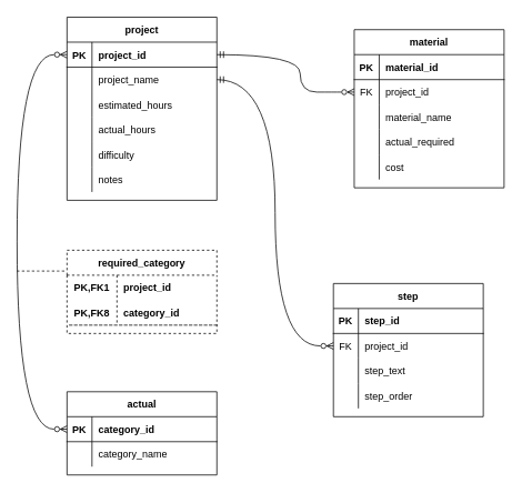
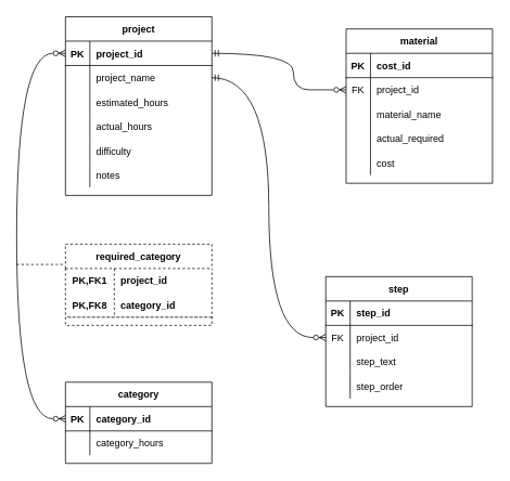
  <mxCell id="0" />
  <mxCell id="1" parent="0" />
  <mxCell id="2" value="project" style="shape=table;startSize=30;container=1;collapsible=1;childLayout=tableLayout;fixedRows=1;rowLines=0;fontStyle=1;align=center;resizeLast=1;" vertex="1" parent="1"><mxGeometry x="80" y="20" width="180" height="220" as="geometry" /></mxCell>
  <mxCell id="3" value="" style="shape=tableRow;horizontal=0;startSize=0;swimlaneHead=0;swimlaneBody=0;fillColor=none;collapsible=0;dropTarget=0;points=[[0,0.5],[1,0.5]];portConstraint=eastwest;top=0;left=0;right=0;bottom=1;" vertex="1" parent="2"><mxGeometry y="30" width="180" height="30" as="geometry" /></mxCell>
  <mxCell id="4" value="PK" style="shape=partialRectangle;connectable=0;fillColor=none;top=0;left=0;bottom=0;right=0;fontStyle=1;overflow=hidden;" vertex="1" parent="3"><mxGeometry width="30" height="30" as="geometry"><mxRectangle width="30" height="30" as="alternateBounds" /></mxGeometry></mxCell>
  <mxCell id="5" value="project_id" style="shape=partialRectangle;connectable=0;fillColor=none;top=0;left=0;bottom=0;right=0;align=left;spacingLeft=6;fontStyle=1;overflow=hidden;" vertex="1" parent="3"><mxGeometry x="30" width="150" height="30" as="geometry"><mxRectangle width="150" height="30" as="alternateBounds" /></mxGeometry></mxCell>
  <mxCell id="6" value="" style="shape=tableRow;horizontal=0;startSize=0;swimlaneHead=0;swimlaneBody=0;fillColor=none;collapsible=0;dropTarget=0;points=[[0,0.5],[1,0.5]];portConstraint=eastwest;top=0;left=0;right=0;bottom=0;" vertex="1" parent="2"><mxGeometry y="60" width="180" height="30" as="geometry" /></mxCell>
  <mxCell id="7" value="" style="shape=partialRectangle;connectable=0;fillColor=none;top=0;left=0;bottom=0;right=0;editable=1;overflow=hidden;" vertex="1" parent="6"><mxGeometry width="30" height="30" as="geometry"><mxRectangle width="30" height="30" as="alternateBounds" /></mxGeometry></mxCell>
  <mxCell id="8" value="project_name" style="shape=partialRectangle;connectable=0;fillColor=none;top=0;left=0;bottom=0;right=0;align=left;spacingLeft=6;overflow=hidden;" vertex="1" parent="6"><mxGeometry x="30" width="150" height="30" as="geometry"><mxRectangle width="150" height="30" as="alternateBounds" /></mxGeometry></mxCell>
  <mxCell id="9" value="" style="shape=tableRow;horizontal=0;startSize=0;swimlaneHead=0;swimlaneBody=0;fillColor=none;collapsible=0;dropTarget=0;points=[[0,0.5],[1,0.5]];portConstraint=eastwest;top=0;left=0;right=0;bottom=0;" vertex="1" parent="2"><mxGeometry y="90" width="180" height="30" as="geometry" /></mxCell>
  <mxCell id="10" value="" style="shape=partialRectangle;connectable=0;fillColor=none;top=0;left=0;bottom=0;right=0;editable=1;overflow=hidden;" vertex="1" parent="9"><mxGeometry width="30" height="30" as="geometry"><mxRectangle width="30" height="30" as="alternateBounds" /></mxGeometry></mxCell>
  <mxCell id="11" value="estimated_hours" style="shape=partialRectangle;connectable=0;fillColor=none;top=0;left=0;bottom=0;right=0;align=left;spacingLeft=6;overflow=hidden;" vertex="1" parent="9"><mxGeometry x="30" width="150" height="30" as="geometry"><mxRectangle width="150" height="30" as="alternateBounds" /></mxGeometry></mxCell>
  <mxCell id="12" value="" style="shape=tableRow;horizontal=0;startSize=0;swimlaneHead=0;swimlaneBody=0;fillColor=none;collapsible=0;dropTarget=0;points=[[0,0.5],[1,0.5]];portConstraint=eastwest;top=0;left=0;right=0;bottom=0;" vertex="1" parent="2"><mxGeometry y="120" width="180" height="30" as="geometry" /></mxCell>
  <mxCell id="13" value="" style="shape=partialRectangle;connectable=0;fillColor=none;top=0;left=0;bottom=0;right=0;editable=1;overflow=hidden;" vertex="1" parent="12"><mxGeometry width="30" height="30" as="geometry"><mxRectangle width="30" height="30" as="alternateBounds" /></mxGeometry></mxCell>
  <mxCell id="14" value="actual_hours" style="shape=partialRectangle;connectable=0;fillColor=none;top=0;left=0;bottom=0;right=0;align=left;spacingLeft=6;overflow=hidden;" vertex="1" parent="12"><mxGeometry x="30" width="150" height="30" as="geometry"><mxRectangle width="150" height="30" as="alternateBounds" /></mxGeometry></mxCell>
  <mxCell id="15" style="shape=tableRow;horizontal=0;startSize=0;swimlaneHead=0;swimlaneBody=0;fillColor=none;collapsible=0;dropTarget=0;points=[[0,0.5],[1,0.5]];portConstraint=eastwest;top=0;left=0;right=0;bottom=0;" vertex="1" parent="2"><mxGeometry y="150" width="180" height="30" as="geometry" /></mxCell>
  <mxCell id="16" style="shape=partialRectangle;connectable=0;fillColor=none;top=0;left=0;bottom=0;right=0;editable=1;overflow=hidden;" vertex="1" parent="15"><mxGeometry width="30" height="30" as="geometry"><mxRectangle width="30" height="30" as="alternateBounds" /></mxGeometry></mxCell>
  <mxCell id="17" value="difficulty" style="shape=partialRectangle;connectable=0;fillColor=none;top=0;left=0;bottom=0;right=0;align=left;spacingLeft=6;overflow=hidden;" vertex="1" parent="15"><mxGeometry x="30" width="150" height="30" as="geometry"><mxRectangle width="150" height="30" as="alternateBounds" /></mxGeometry></mxCell>
  <mxCell id="18" style="shape=tableRow;horizontal=0;startSize=0;swimlaneHead=0;swimlaneBody=0;fillColor=none;collapsible=0;dropTarget=0;points=[[0,0.5],[1,0.5]];portConstraint=eastwest;top=0;left=0;right=0;bottom=0;" vertex="1" parent="2"><mxGeometry y="180" width="180" height="30" as="geometry" /></mxCell>
  <mxCell id="19" style="shape=partialRectangle;connectable=0;fillColor=none;top=0;left=0;bottom=0;right=0;editable=1;overflow=hidden;" vertex="1" parent="18"><mxGeometry width="30" height="30" as="geometry"><mxRectangle width="30" height="30" as="alternateBounds" /></mxGeometry></mxCell>
  <mxCell id="20" value="notes" style="shape=partialRectangle;connectable=0;fillColor=none;top=0;left=0;bottom=0;right=0;align=left;spacingLeft=6;overflow=hidden;" vertex="1" parent="18"><mxGeometry x="30" width="150" height="30" as="geometry"><mxRectangle width="150" height="30" as="alternateBounds" /></mxGeometry></mxCell>
  <mxCell id="21" value="material" style="shape=table;startSize=30;container=1;collapsible=1;childLayout=tableLayout;fixedRows=1;rowLines=0;fontStyle=1;align=center;resizeLast=1;" vertex="1" parent="1"><mxGeometry x="425" y="35" width="180" height="190" as="geometry" /></mxCell>
  <mxCell id="22" value="" style="shape=tableRow;horizontal=0;startSize=0;swimlaneHead=0;swimlaneBody=0;fillColor=none;collapsible=0;dropTarget=0;points=[[0,0.5],[1,0.5]];portConstraint=eastwest;top=0;left=0;right=0;bottom=1;" vertex="1" parent="21"><mxGeometry y="30" width="180" height="30" as="geometry" /></mxCell>
  <mxCell id="23" value="PK" style="shape=partialRectangle;connectable=0;fillColor=none;top=0;left=0;bottom=0;right=0;fontStyle=1;overflow=hidden;" vertex="1" parent="22"><mxGeometry width="30" height="30" as="geometry"><mxRectangle width="30" height="30" as="alternateBounds" /></mxGeometry></mxCell>
- <mxCell id="24" value="material_id" style="shape=partialRectangle;connectable=0;fillColor=none;top=0;left=0;bottom=0;right=0;align=left;spacingLeft=6;fontStyle=1;overflow=hidden;" vertex="1" parent="22"><mxGeometry x="30" width="150" height="30" as="geometry"><mxRectangle width="150" height="30" as="alternateBounds" /></mxGeometry></mxCell>
+ <mxCell id="24" value="cost_id" style="shape=partialRectangle;connectable=0;fillColor=none;top=0;left=0;bottom=0;right=0;align=left;spacingLeft=6;fontStyle=1;overflow=hidden;" vertex="1" parent="22"><mxGeometry x="30" width="150" height="30" as="geometry"><mxRectangle width="150" height="30" as="alternateBounds" /></mxGeometry></mxCell>
  <mxCell id="25" value="" style="shape=tableRow;horizontal=0;startSize=0;swimlaneHead=0;swimlaneBody=0;fillColor=none;collapsible=0;dropTarget=0;points=[[0,0.5],[1,0.5]];portConstraint=eastwest;top=0;left=0;right=0;bottom=0;" vertex="1" parent="21"><mxGeometry y="60" width="180" height="30" as="geometry" /></mxCell>
  <mxCell id="26" value="FK" style="shape=partialRectangle;connectable=0;fillColor=none;top=0;left=0;bottom=0;right=0;editable=1;overflow=hidden;" vertex="1" parent="25"><mxGeometry width="30" height="30" as="geometry"><mxRectangle width="30" height="30" as="alternateBounds" /></mxGeometry></mxCell>
  <mxCell id="27" value="project_id" style="shape=partialRectangle;connectable=0;fillColor=none;top=0;left=0;bottom=0;right=0;align=left;spacingLeft=6;overflow=hidden;" vertex="1" parent="25"><mxGeometry x="30" width="150" height="30" as="geometry"><mxRectangle width="150" height="30" as="alternateBounds" /></mxGeometry></mxCell>
  <mxCell id="28" value="" style="shape=tableRow;horizontal=0;startSize=0;swimlaneHead=0;swimlaneBody=0;fillColor=none;collapsible=0;dropTarget=0;points=[[0,0.5],[1,0.5]];portConstraint=eastwest;top=0;left=0;right=0;bottom=0;" vertex="1" parent="21"><mxGeometry y="90" width="180" height="30" as="geometry" /></mxCell>
  <mxCell id="29" value="" style="shape=partialRectangle;connectable=0;fillColor=none;top=0;left=0;bottom=0;right=0;editable=1;overflow=hidden;" vertex="1" parent="28"><mxGeometry width="30" height="30" as="geometry"><mxRectangle width="30" height="30" as="alternateBounds" /></mxGeometry></mxCell>
  <mxCell id="30" value="material_name" style="shape=partialRectangle;connectable=0;fillColor=none;top=0;left=0;bottom=0;right=0;align=left;spacingLeft=6;overflow=hidden;" vertex="1" parent="28"><mxGeometry x="30" width="150" height="30" as="geometry"><mxRectangle width="150" height="30" as="alternateBounds" /></mxGeometry></mxCell>
  <mxCell id="31" value="" style="shape=tableRow;horizontal=0;startSize=0;swimlaneHead=0;swimlaneBody=0;fillColor=none;collapsible=0;dropTarget=0;points=[[0,0.5],[1,0.5]];portConstraint=eastwest;top=0;left=0;right=0;bottom=0;" vertex="1" parent="21"><mxGeometry y="120" width="180" height="30" as="geometry" /></mxCell>
  <mxCell id="32" value="" style="shape=partialRectangle;connectable=0;fillColor=none;top=0;left=0;bottom=0;right=0;editable=1;overflow=hidden;" vertex="1" parent="31"><mxGeometry width="30" height="30" as="geometry"><mxRectangle width="30" height="30" as="alternateBounds" /></mxGeometry></mxCell>
  <mxCell id="33" value="actual_required" style="shape=partialRectangle;connectable=0;fillColor=none;top=0;left=0;bottom=0;right=0;align=left;spacingLeft=6;overflow=hidden;" vertex="1" parent="31"><mxGeometry x="30" width="150" height="30" as="geometry"><mxRectangle width="150" height="30" as="alternateBounds" /></mxGeometry></mxCell>
  <mxCell id="34" style="shape=tableRow;horizontal=0;startSize=0;swimlaneHead=0;swimlaneBody=0;fillColor=none;collapsible=0;dropTarget=0;points=[[0,0.5],[1,0.5]];portConstraint=eastwest;top=0;left=0;right=0;bottom=0;" vertex="1" parent="21"><mxGeometry y="150" width="180" height="30" as="geometry" /></mxCell>
  <mxCell id="35" style="shape=partialRectangle;connectable=0;fillColor=none;top=0;left=0;bottom=0;right=0;editable=1;overflow=hidden;" vertex="1" parent="34"><mxGeometry width="30" height="30" as="geometry"><mxRectangle width="30" height="30" as="alternateBounds" /></mxGeometry></mxCell>
  <mxCell id="36" value="cost" style="shape=partialRectangle;connectable=0;fillColor=none;top=0;left=0;bottom=0;right=0;align=left;spacingLeft=6;overflow=hidden;" vertex="1" parent="34"><mxGeometry x="30" width="150" height="30" as="geometry"><mxRectangle width="150" height="30" as="alternateBounds" /></mxGeometry></mxCell>
  <mxCell id="37" value="step" style="shape=table;startSize=30;container=1;collapsible=1;childLayout=tableLayout;fixedRows=1;rowLines=0;fontStyle=1;align=center;resizeLast=1;" vertex="1" parent="1"><mxGeometry x="400" y="340" width="180" height="160" as="geometry" /></mxCell>
  <mxCell id="38" value="" style="shape=tableRow;horizontal=0;startSize=0;swimlaneHead=0;swimlaneBody=0;fillColor=none;collapsible=0;dropTarget=0;points=[[0,0.5],[1,0.5]];portConstraint=eastwest;top=0;left=0;right=0;bottom=1;" vertex="1" parent="37"><mxGeometry y="30" width="180" height="30" as="geometry" /></mxCell>
  <mxCell id="39" value="PK" style="shape=partialRectangle;connectable=0;fillColor=none;top=0;left=0;bottom=0;right=0;fontStyle=1;overflow=hidden;" vertex="1" parent="38"><mxGeometry width="30" height="30" as="geometry"><mxRectangle width="30" height="30" as="alternateBounds" /></mxGeometry></mxCell>
  <mxCell id="40" value="step_id" style="shape=partialRectangle;connectable=0;fillColor=none;top=0;left=0;bottom=0;right=0;align=left;spacingLeft=6;fontStyle=1;overflow=hidden;" vertex="1" parent="38"><mxGeometry x="30" width="150" height="30" as="geometry"><mxRectangle width="150" height="30" as="alternateBounds" /></mxGeometry></mxCell>
  <mxCell id="41" value="" style="shape=tableRow;horizontal=0;startSize=0;swimlaneHead=0;swimlaneBody=0;fillColor=none;collapsible=0;dropTarget=0;points=[[0,0.5],[1,0.5]];portConstraint=eastwest;top=0;left=0;right=0;bottom=0;" vertex="1" parent="37"><mxGeometry y="60" width="180" height="30" as="geometry" /></mxCell>
  <mxCell id="42" value="FK" style="shape=partialRectangle;connectable=0;fillColor=none;top=0;left=0;bottom=0;right=0;editable=1;overflow=hidden;" vertex="1" parent="41"><mxGeometry width="30" height="30" as="geometry"><mxRectangle width="30" height="30" as="alternateBounds" /></mxGeometry></mxCell>
  <mxCell id="43" value="project_id" style="shape=partialRectangle;connectable=0;fillColor=none;top=0;left=0;bottom=0;right=0;align=left;spacingLeft=6;overflow=hidden;" vertex="1" parent="41"><mxGeometry x="30" width="150" height="30" as="geometry"><mxRectangle width="150" height="30" as="alternateBounds" /></mxGeometry></mxCell>
  <mxCell id="44" value="" style="shape=tableRow;horizontal=0;startSize=0;swimlaneHead=0;swimlaneBody=0;fillColor=none;collapsible=0;dropTarget=0;points=[[0,0.5],[1,0.5]];portConstraint=eastwest;top=0;left=0;right=0;bottom=0;" vertex="1" parent="37"><mxGeometry y="90" width="180" height="30" as="geometry" /></mxCell>
  <mxCell id="45" value="" style="shape=partialRectangle;connectable=0;fillColor=none;top=0;left=0;bottom=0;right=0;editable=1;overflow=hidden;" vertex="1" parent="44"><mxGeometry width="30" height="30" as="geometry"><mxRectangle width="30" height="30" as="alternateBounds" /></mxGeometry></mxCell>
  <mxCell id="46" value="step_text" style="shape=partialRectangle;connectable=0;fillColor=none;top=0;left=0;bottom=0;right=0;align=left;spacingLeft=6;overflow=hidden;" vertex="1" parent="44"><mxGeometry x="30" width="150" height="30" as="geometry"><mxRectangle width="150" height="30" as="alternateBounds" /></mxGeometry></mxCell>
  <mxCell id="47" value="" style="shape=tableRow;horizontal=0;startSize=0;swimlaneHead=0;swimlaneBody=0;fillColor=none;collapsible=0;dropTarget=0;points=[[0,0.5],[1,0.5]];portConstraint=eastwest;top=0;left=0;right=0;bottom=0;" vertex="1" parent="37"><mxGeometry y="120" width="180" height="30" as="geometry" /></mxCell>
  <mxCell id="48" value="" style="shape=partialRectangle;connectable=0;fillColor=none;top=0;left=0;bottom=0;right=0;editable=1;overflow=hidden;" vertex="1" parent="47"><mxGeometry width="30" height="30" as="geometry"><mxRectangle width="30" height="30" as="alternateBounds" /></mxGeometry></mxCell>
  <mxCell id="49" value="step_order" style="shape=partialRectangle;connectable=0;fillColor=none;top=0;left=0;bottom=0;right=0;align=left;spacingLeft=6;overflow=hidden;" vertex="1" parent="47"><mxGeometry x="30" width="150" height="30" as="geometry"><mxRectangle width="150" height="30" as="alternateBounds" /></mxGeometry></mxCell>
- <mxCell id="50" value="actual" style="shape=table;startSize=30;container=1;collapsible=1;childLayout=tableLayout;fixedRows=1;rowLines=0;fontStyle=1;align=center;resizeLast=1;" vertex="1" parent="1"><mxGeometry x="80" y="470" width="180" height="100" as="geometry" /></mxCell>
+ <mxCell id="50" value="category" style="shape=table;startSize=30;container=1;collapsible=1;childLayout=tableLayout;fixedRows=1;rowLines=0;fontStyle=1;align=center;resizeLast=1;" vertex="1" parent="1"><mxGeometry x="80" y="470" width="180" height="100" as="geometry" /></mxCell>
  <mxCell id="51" value="" style="shape=tableRow;horizontal=0;startSize=0;swimlaneHead=0;swimlaneBody=0;fillColor=none;collapsible=0;dropTarget=0;points=[[0,0.5],[1,0.5]];portConstraint=eastwest;top=0;left=0;right=0;bottom=1;" vertex="1" parent="50"><mxGeometry y="30" width="180" height="30" as="geometry" /></mxCell>
  <mxCell id="52" value="PK" style="shape=partialRectangle;connectable=0;fillColor=none;top=0;left=0;bottom=0;right=0;fontStyle=1;overflow=hidden;" vertex="1" parent="51"><mxGeometry width="30" height="30" as="geometry"><mxRectangle width="30" height="30" as="alternateBounds" /></mxGeometry></mxCell>
  <mxCell id="53" value="category_id" style="shape=partialRectangle;connectable=0;fillColor=none;top=0;left=0;bottom=0;right=0;align=left;spacingLeft=6;fontStyle=1;overflow=hidden;" vertex="1" parent="51"><mxGeometry x="30" width="150" height="30" as="geometry"><mxRectangle width="150" height="30" as="alternateBounds" /></mxGeometry></mxCell>
  <mxCell id="54" value="" style="shape=tableRow;horizontal=0;startSize=0;swimlaneHead=0;swimlaneBody=0;fillColor=none;collapsible=0;dropTarget=0;points=[[0,0.5],[1,0.5]];portConstraint=eastwest;top=0;left=0;right=0;bottom=0;" vertex="1" parent="50"><mxGeometry y="60" width="180" height="30" as="geometry" /></mxCell>
  <mxCell id="55" value="" style="shape=partialRectangle;connectable=0;fillColor=none;top=0;left=0;bottom=0;right=0;editable=1;overflow=hidden;" vertex="1" parent="54"><mxGeometry width="30" height="30" as="geometry"><mxRectangle width="30" height="30" as="alternateBounds" /></mxGeometry></mxCell>
- <mxCell id="56" value="category_name" style="shape=partialRectangle;connectable=0;fillColor=none;top=0;left=0;bottom=0;right=0;align=left;spacingLeft=6;overflow=hidden;" vertex="1" parent="54"><mxGeometry x="30" width="150" height="30" as="geometry"><mxRectangle width="150" height="30" as="alternateBounds" /></mxGeometry></mxCell>
+ <mxCell id="56" value="category_hours" style="shape=partialRectangle;connectable=0;fillColor=none;top=0;left=0;bottom=0;right=0;align=left;spacingLeft=6;overflow=hidden;" vertex="1" parent="54"><mxGeometry x="30" width="150" height="30" as="geometry"><mxRectangle width="150" height="30" as="alternateBounds" /></mxGeometry></mxCell>
  <mxCell id="57" value="required_category" style="shape=table;startSize=30;container=1;collapsible=1;childLayout=tableLayout;fixedRows=1;rowLines=0;fontStyle=1;align=center;resizeLast=1;dashed=1;" vertex="1" parent="1"><mxGeometry x="80" y="300" width="180" height="100" as="geometry" /></mxCell>
  <mxCell id="58" value="" style="shape=tableRow;horizontal=0;startSize=0;swimlaneHead=0;swimlaneBody=0;fillColor=none;collapsible=0;dropTarget=0;points=[[0,0.5],[1,0.5]];portConstraint=eastwest;top=0;left=0;right=0;bottom=0;dashed=1;" vertex="1" parent="57"><mxGeometry y="30" width="180" height="30" as="geometry" /></mxCell>
  <mxCell id="59" value="PK,FK1" style="shape=partialRectangle;connectable=0;fillColor=none;top=0;left=0;bottom=0;right=0;fontStyle=1;overflow=hidden;dashed=1;" vertex="1" parent="58"><mxGeometry width="60" height="30" as="geometry"><mxRectangle width="60" height="30" as="alternateBounds" /></mxGeometry></mxCell>
  <mxCell id="60" value="project_id" style="shape=partialRectangle;connectable=0;fillColor=none;top=0;left=0;bottom=0;right=0;align=left;spacingLeft=6;fontStyle=1;overflow=hidden;dashed=1;" vertex="1" parent="58"><mxGeometry x="60" width="120" height="30" as="geometry"><mxRectangle width="120" height="30" as="alternateBounds" /></mxGeometry></mxCell>
  <mxCell id="61" value="" style="shape=tableRow;horizontal=0;startSize=0;swimlaneHead=0;swimlaneBody=0;fillColor=none;collapsible=0;dropTarget=0;points=[[0,0.5],[1,0.5]];portConstraint=eastwest;top=0;left=0;right=0;bottom=1;dashed=1;" vertex="1" parent="57"><mxGeometry y="60" width="180" height="30" as="geometry" /></mxCell>
  <mxCell id="62" value="PK,FK8" style="shape=partialRectangle;connectable=0;fillColor=none;top=0;left=0;bottom=0;right=0;fontStyle=1;overflow=hidden;dashed=1;" vertex="1" parent="61"><mxGeometry width="60" height="30" as="geometry"><mxRectangle width="60" height="30" as="alternateBounds" /></mxGeometry></mxCell>
  <mxCell id="63" value="category_id" style="shape=partialRectangle;connectable=0;fillColor=none;top=0;left=0;bottom=0;right=0;align=left;spacingLeft=6;fontStyle=1;overflow=hidden;dashed=1;" vertex="1" parent="61"><mxGeometry x="60" width="120" height="30" as="geometry"><mxRectangle width="120" height="30" as="alternateBounds" /></mxGeometry></mxCell>
  <mxCell id="64" value="" style="endArrow=ERzeroToMany;html=1;rounded=0;exitX=1;exitY=0.5;exitDx=0;exitDy=0;entryX=0;entryY=0.5;entryDx=0;entryDy=0;edgeStyle=orthogonalEdgeStyle;curved=1;startArrow=ERmandOne;startFill=0;endFill=0;" edge="1" parent="1" source="3" target="25"><mxGeometry relative="1" as="geometry"><mxPoint x="380" y="-10" as="sourcePoint" /><mxPoint x="540" y="-10" as="targetPoint" /><Array as="points"><mxPoint x="360" y="65" /><mxPoint x="360" y="110" /><mxPoint x="400" y="110" /></Array></mxGeometry></mxCell>
  <mxCell id="65" value="" style="endArrow=ERzeroToMany;html=1;rounded=0;exitX=1;exitY=0.5;exitDx=0;exitDy=0;entryX=0;entryY=0.5;entryDx=0;entryDy=0;edgeStyle=orthogonalEdgeStyle;curved=1;startArrow=ERmandOne;startFill=0;endFill=0;" edge="1" parent="1" source="6" target="41"><mxGeometry relative="1" as="geometry"><mxPoint x="320" y="270" as="sourcePoint" /><mxPoint x="480" y="270" as="targetPoint" /></mxGeometry></mxCell>
  <mxCell id="66" value="" style="endArrow=ERzeroToMany;html=1;rounded=0;exitX=0;exitY=0.5;exitDx=0;exitDy=0;entryX=0;entryY=0.5;entryDx=0;entryDy=0;edgeStyle=orthogonalEdgeStyle;curved=1;startArrow=ERzeroToMany;startFill=0;endFill=0;" edge="1" parent="1" source="3" target="51"><mxGeometry relative="1" as="geometry"><mxPoint x="30" y="280" as="sourcePoint" /><mxPoint x="190" y="280" as="targetPoint" /><Array as="points"><mxPoint x="20" y="65" /><mxPoint x="20" y="515" /></Array></mxGeometry></mxCell>
  <mxCell id="67" value="" style="endArrow=none;html=1;rounded=0;curved=1;entryX=0;entryY=0.25;entryDx=0;entryDy=0;dashed=1;" edge="1" parent="1" target="57"><mxGeometry relative="1" as="geometry"><mxPoint x="20" y="325" as="sourcePoint" /><mxPoint x="230" y="430" as="targetPoint" /></mxGeometry></mxCell>
